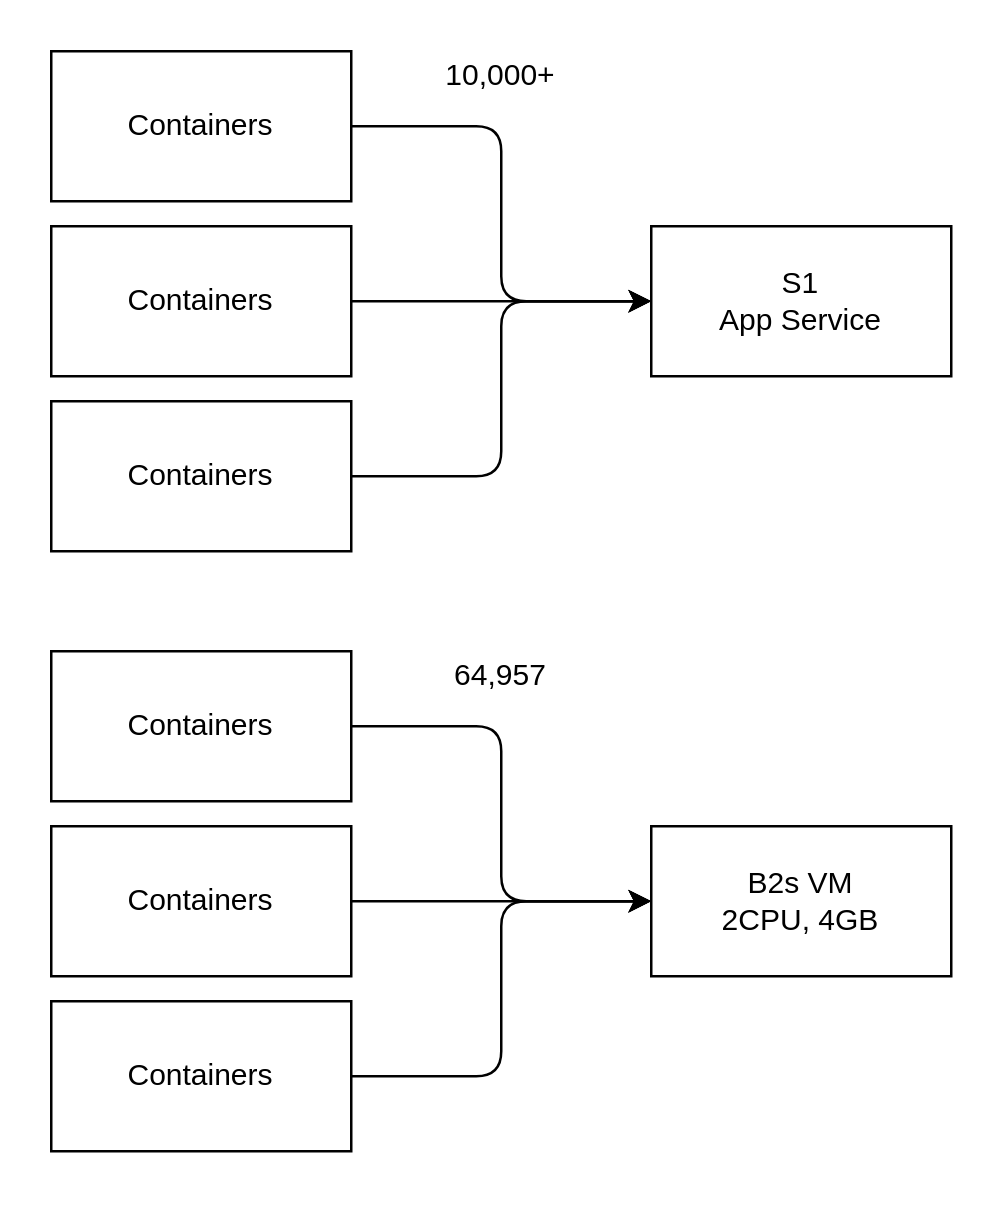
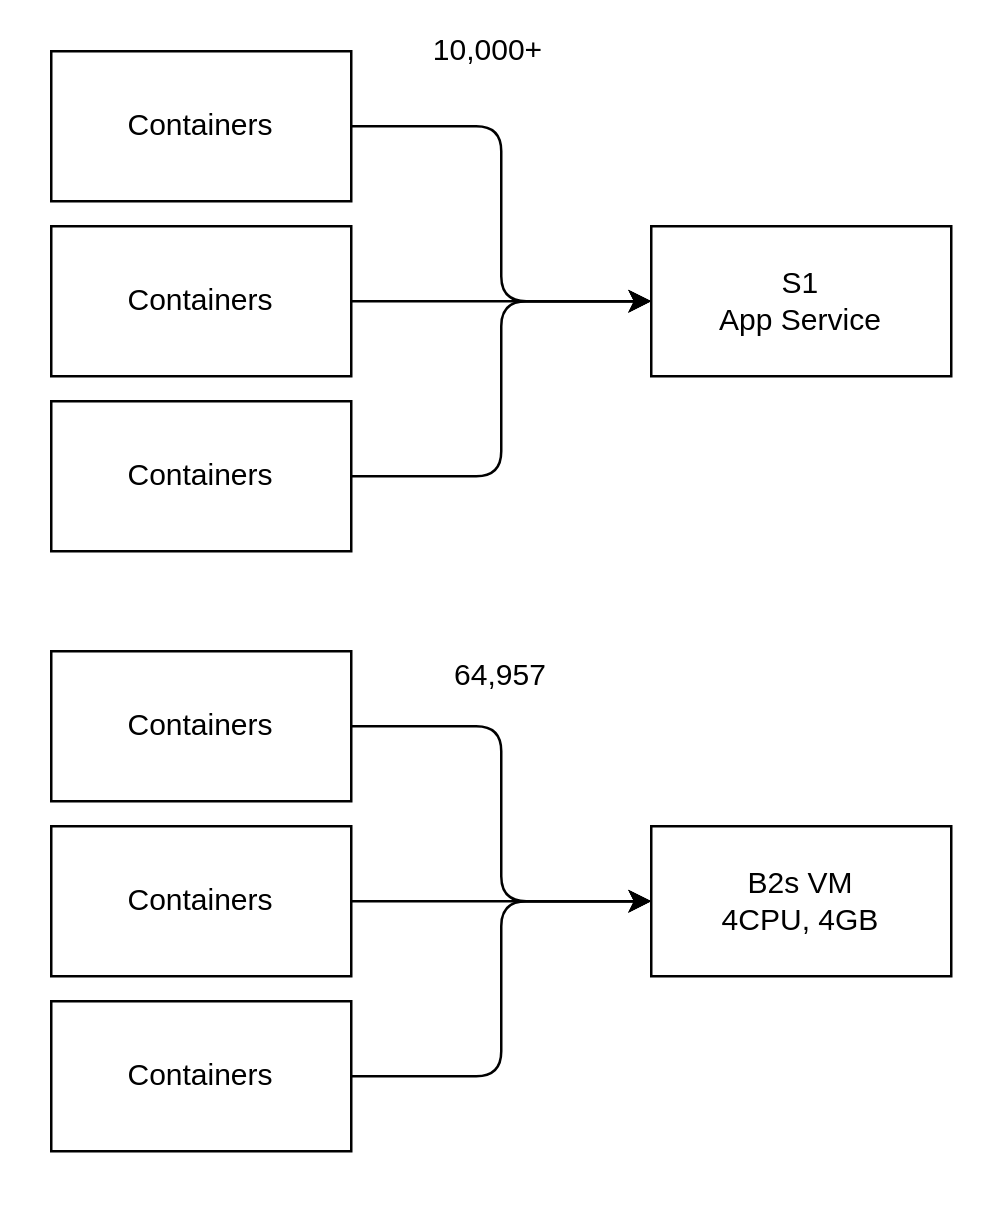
  <mxCell id="0" />
  <mxCell id="1" parent="0" />
  <mxCell id="2" value="S1&lt;br&gt;App Service&lt;br&gt;" style="rounded=0;whiteSpace=wrap;html=1;" vertex="1" parent="1"><mxGeometry x="260" y="90" width="120" height="60" as="geometry" /></mxCell>
  <mxCell id="3" value="" style="endArrow=classic;html=1;edgeStyle=orthogonalEdgeStyle;" edge="1" parent="1" source="6" target="2"><mxGeometry width="50" height="50" relative="1" as="geometry"><mxPoint x="240" y="-40" as="sourcePoint" /><mxPoint x="290" y="-90" as="targetPoint" /></mxGeometry></mxCell>
- <mxCell id="4" value="10,000+" style="text;html=1;strokeColor=none;fillColor=none;align=center;verticalAlign=middle;whiteSpace=wrap;rounded=0;" vertex="1" parent="1"><mxGeometry x="180" y="20" width="40" height="20" as="geometry" /></mxCell>
+ <mxCell id="4" value="10,000+" style="text;html=1;strokeColor=none;fillColor=none;align=center;verticalAlign=middle;whiteSpace=wrap;rounded=0;" vertex="1" parent="1"><mxGeometry x="175" y="10" width="40" height="20" as="geometry" /></mxCell>
  <mxCell id="5" value="Containers&lt;br&gt;" style="rounded=0;whiteSpace=wrap;html=1;" vertex="1" parent="1"><mxGeometry x="20" y="20" width="120" height="60" as="geometry" /></mxCell>
  <mxCell id="6" value="Containers&lt;br&gt;" style="rounded=0;whiteSpace=wrap;html=1;" vertex="1" parent="1"><mxGeometry x="20" y="90" width="120" height="60" as="geometry" /></mxCell>
  <mxCell id="7" value="Containers&lt;br&gt;" style="rounded=0;whiteSpace=wrap;html=1;" vertex="1" parent="1"><mxGeometry x="20" y="160" width="120" height="60" as="geometry" /></mxCell>
  <mxCell id="8" value="" style="endArrow=classic;html=1;edgeStyle=orthogonalEdgeStyle;entryX=0;entryY=0.5;entryDx=0;entryDy=0;" edge="1" parent="1" source="5" target="2"><mxGeometry width="50" height="50" relative="1" as="geometry"><mxPoint x="620" y="250" as="sourcePoint" /><mxPoint x="670" y="200" as="targetPoint" /></mxGeometry></mxCell>
  <mxCell id="9" value="" style="endArrow=classic;html=1;edgeStyle=orthogonalEdgeStyle;entryX=0;entryY=0.5;entryDx=0;entryDy=0;" edge="1" parent="1" source="7" target="2"><mxGeometry width="50" height="50" relative="1" as="geometry"><mxPoint x="250" y="230" as="sourcePoint" /><mxPoint x="300" y="180" as="targetPoint" /></mxGeometry></mxCell>
- <mxCell id="10" value="B2s VM&lt;br&gt;2CPU, 4GB&lt;br&gt;" style="rounded=0;whiteSpace=wrap;html=1;" vertex="1" parent="1"><mxGeometry x="260" y="330" width="120" height="60" as="geometry" /></mxCell>
+ <mxCell id="10" value="B2s VM&lt;br&gt;4CPU, 4GB&lt;br&gt;" style="rounded=0;whiteSpace=wrap;html=1;" vertex="1" parent="1"><mxGeometry x="260" y="330" width="120" height="60" as="geometry" /></mxCell>
  <mxCell id="11" value="" style="endArrow=classic;html=1;edgeStyle=orthogonalEdgeStyle;" edge="1" parent="1" source="14" target="10"><mxGeometry width="50" height="50" relative="1" as="geometry"><mxPoint x="240" y="200" as="sourcePoint" /><mxPoint x="290" y="150" as="targetPoint" /></mxGeometry></mxCell>
  <mxCell id="12" value="64,957" style="text;html=1;strokeColor=none;fillColor=none;align=center;verticalAlign=middle;whiteSpace=wrap;rounded=0;" vertex="1" parent="1"><mxGeometry x="180" y="260" width="40" height="20" as="geometry" /></mxCell>
  <mxCell id="13" value="Containers&lt;br&gt;" style="rounded=0;whiteSpace=wrap;html=1;" vertex="1" parent="1"><mxGeometry x="20" y="260" width="120" height="60" as="geometry" /></mxCell>
  <mxCell id="14" value="Containers&lt;br&gt;" style="rounded=0;whiteSpace=wrap;html=1;" vertex="1" parent="1"><mxGeometry x="20" y="330" width="120" height="60" as="geometry" /></mxCell>
  <mxCell id="15" value="Containers&lt;br&gt;" style="rounded=0;whiteSpace=wrap;html=1;" vertex="1" parent="1"><mxGeometry x="20" y="400" width="120" height="60" as="geometry" /></mxCell>
  <mxCell id="16" value="" style="endArrow=classic;html=1;edgeStyle=orthogonalEdgeStyle;entryX=0;entryY=0.5;entryDx=0;entryDy=0;" edge="1" parent="1" source="13" target="10"><mxGeometry width="50" height="50" relative="1" as="geometry"><mxPoint x="620" y="490" as="sourcePoint" /><mxPoint x="670" y="440" as="targetPoint" /></mxGeometry></mxCell>
  <mxCell id="17" value="" style="endArrow=classic;html=1;edgeStyle=orthogonalEdgeStyle;entryX=0;entryY=0.5;entryDx=0;entryDy=0;" edge="1" parent="1" source="15" target="10"><mxGeometry width="50" height="50" relative="1" as="geometry"><mxPoint x="250" y="470" as="sourcePoint" /><mxPoint x="300" y="420" as="targetPoint" /></mxGeometry></mxCell>
